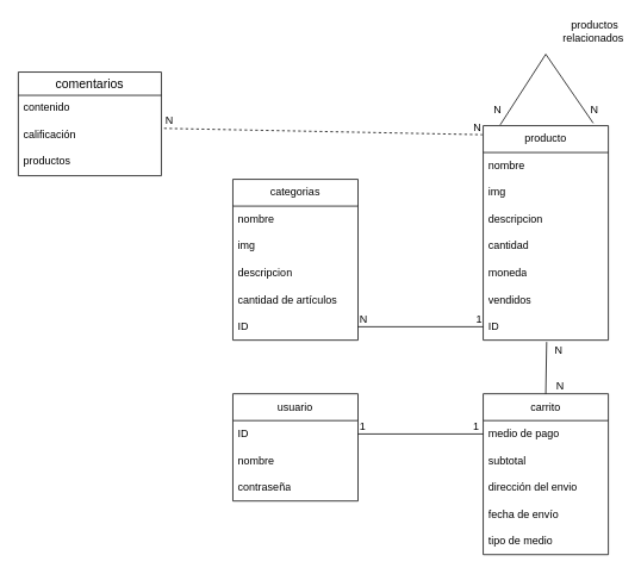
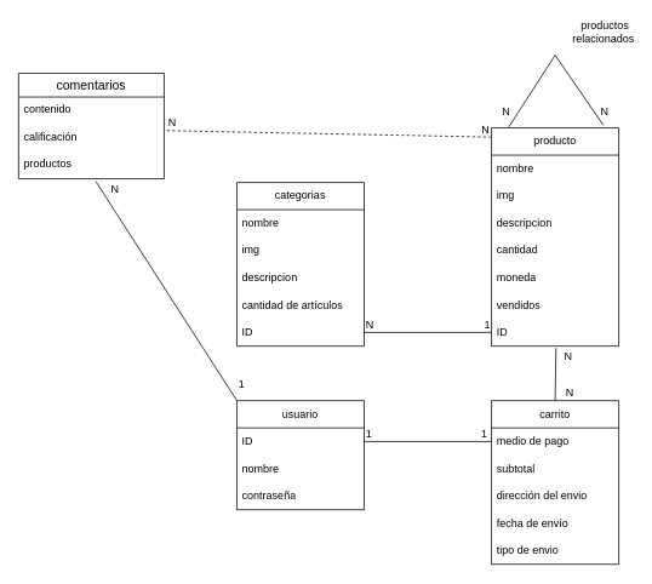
  <mxCell id="0" />
  <mxCell id="1" parent="0" />
  <mxCell id="2" value="categorias" style="swimlane;fontStyle=0;childLayout=stackLayout;horizontal=1;startSize=30;horizontalStack=0;resizeParent=1;resizeParentMax=0;resizeLast=0;collapsible=1;marginBottom=0;whiteSpace=wrap;html=1;" parent="1" vertex="1"><mxGeometry x="260" y="200" width="140" height="180" as="geometry" /></mxCell>
  <mxCell id="3" value="nombre" style="text;strokeColor=none;fillColor=none;align=left;verticalAlign=middle;spacingLeft=4;spacingRight=4;overflow=hidden;points=[[0,0.5],[1,0.5]];portConstraint=eastwest;rotatable=0;whiteSpace=wrap;html=1;" parent="2" vertex="1"><mxGeometry y="30" width="140" height="30" as="geometry" /></mxCell>
  <mxCell id="4" value="img" style="text;strokeColor=none;fillColor=none;align=left;verticalAlign=middle;spacingLeft=4;spacingRight=4;overflow=hidden;points=[[0,0.5],[1,0.5]];portConstraint=eastwest;rotatable=0;whiteSpace=wrap;html=1;" parent="2" vertex="1"><mxGeometry y="60" width="140" height="30" as="geometry" /></mxCell>
  <mxCell id="5" value="descripcion" style="text;strokeColor=none;fillColor=none;align=left;verticalAlign=middle;spacingLeft=4;spacingRight=4;overflow=hidden;points=[[0,0.5],[1,0.5]];portConstraint=eastwest;rotatable=0;whiteSpace=wrap;html=1;" parent="2" vertex="1"><mxGeometry y="90" width="140" height="30" as="geometry" /></mxCell>
  <mxCell id="6" value="cantidad de artículos" style="text;strokeColor=none;fillColor=none;align=left;verticalAlign=middle;spacingLeft=4;spacingRight=4;overflow=hidden;points=[[0,0.5],[1,0.5]];portConstraint=eastwest;rotatable=0;whiteSpace=wrap;html=1;" parent="2" vertex="1"><mxGeometry y="120" width="140" height="30" as="geometry" /></mxCell>
  <mxCell id="7" value="ID" style="text;strokeColor=none;fillColor=none;align=left;verticalAlign=middle;spacingLeft=4;spacingRight=4;overflow=hidden;points=[[0,0.5],[1,0.5]];portConstraint=eastwest;rotatable=0;whiteSpace=wrap;html=1;" parent="2" vertex="1"><mxGeometry y="150" width="140" height="30" as="geometry" /></mxCell>
  <mxCell id="8" value="producto" style="swimlane;fontStyle=0;childLayout=stackLayout;horizontal=1;startSize=30;horizontalStack=0;resizeParent=1;resizeParentMax=0;resizeLast=0;collapsible=1;marginBottom=0;whiteSpace=wrap;html=1;" parent="1" vertex="1"><mxGeometry x="540" y="140" width="140" height="240" as="geometry" /></mxCell>
  <mxCell id="9" value="nombre" style="text;strokeColor=none;fillColor=none;align=left;verticalAlign=middle;spacingLeft=4;spacingRight=4;overflow=hidden;points=[[0,0.5],[1,0.5]];portConstraint=eastwest;rotatable=0;whiteSpace=wrap;html=1;" parent="8" vertex="1"><mxGeometry y="30" width="140" height="30" as="geometry" /></mxCell>
  <mxCell id="10" value="img" style="text;strokeColor=none;fillColor=none;align=left;verticalAlign=middle;spacingLeft=4;spacingRight=4;overflow=hidden;points=[[0,0.5],[1,0.5]];portConstraint=eastwest;rotatable=0;whiteSpace=wrap;html=1;" parent="8" vertex="1"><mxGeometry y="60" width="140" height="30" as="geometry" /></mxCell>
  <mxCell id="11" value="descripcion" style="text;strokeColor=none;fillColor=none;align=left;verticalAlign=middle;spacingLeft=4;spacingRight=4;overflow=hidden;points=[[0,0.5],[1,0.5]];portConstraint=eastwest;rotatable=0;whiteSpace=wrap;html=1;" parent="8" vertex="1"><mxGeometry y="90" width="140" height="30" as="geometry" /></mxCell>
  <mxCell id="12" value="cantidad" style="text;strokeColor=none;fillColor=none;align=left;verticalAlign=middle;spacingLeft=4;spacingRight=4;overflow=hidden;points=[[0,0.5],[1,0.5]];portConstraint=eastwest;rotatable=0;whiteSpace=wrap;html=1;" parent="8" vertex="1"><mxGeometry y="120" width="140" height="30" as="geometry" /></mxCell>
  <mxCell id="13" value="moneda" style="text;strokeColor=none;fillColor=none;align=left;verticalAlign=middle;spacingLeft=4;spacingRight=4;overflow=hidden;points=[[0,0.5],[1,0.5]];portConstraint=eastwest;rotatable=0;whiteSpace=wrap;html=1;" parent="8" vertex="1"><mxGeometry y="150" width="140" height="30" as="geometry" /></mxCell>
  <mxCell id="14" value="vendidos" style="text;strokeColor=none;fillColor=none;align=left;verticalAlign=middle;spacingLeft=4;spacingRight=4;overflow=hidden;points=[[0,0.5],[1,0.5]];portConstraint=eastwest;rotatable=0;whiteSpace=wrap;html=1;" parent="8" vertex="1"><mxGeometry y="180" width="140" height="30" as="geometry" /></mxCell>
  <mxCell id="15" value="ID" style="text;strokeColor=none;fillColor=none;align=left;verticalAlign=middle;spacingLeft=4;spacingRight=4;overflow=hidden;points=[[0,0.5],[1,0.5]];portConstraint=eastwest;rotatable=0;whiteSpace=wrap;html=1;" parent="8" vertex="1"><mxGeometry y="210" width="140" height="30" as="geometry" /></mxCell>
  <mxCell id="16" value="" style="endArrow=none;html=1;rounded=0;" parent="1" source="7" target="15" edge="1"><mxGeometry relative="1" as="geometry"><mxPoint x="380" y="350" as="sourcePoint" /><mxPoint x="540" y="350" as="targetPoint" /></mxGeometry></mxCell>
  <mxCell id="17" value="N" style="resizable=0;html=1;whiteSpace=wrap;align=left;verticalAlign=bottom;" parent="16" connectable="0" vertex="1"><mxGeometry x="-1" relative="1" as="geometry" /></mxCell>
  <mxCell id="18" value="1" style="resizable=0;html=1;whiteSpace=wrap;align=right;verticalAlign=bottom;" parent="16" connectable="0" vertex="1"><mxGeometry x="1" relative="1" as="geometry" /></mxCell>
  <mxCell id="19" value="usuario" style="swimlane;fontStyle=0;childLayout=stackLayout;horizontal=1;startSize=30;horizontalStack=0;resizeParent=1;resizeParentMax=0;resizeLast=0;collapsible=1;marginBottom=0;whiteSpace=wrap;html=1;" vertex="1" parent="1"><mxGeometry x="260" y="440" width="140" height="120" as="geometry" /></mxCell>
  <mxCell id="20" value="ID" style="text;strokeColor=none;fillColor=none;align=left;verticalAlign=middle;spacingLeft=4;spacingRight=4;overflow=hidden;points=[[0,0.5],[1,0.5]];portConstraint=eastwest;rotatable=0;whiteSpace=wrap;html=1;" vertex="1" parent="19"><mxGeometry y="30" width="140" height="30" as="geometry" /></mxCell>
  <mxCell id="21" value="nombre" style="text;strokeColor=none;fillColor=none;align=left;verticalAlign=middle;spacingLeft=4;spacingRight=4;overflow=hidden;points=[[0,0.5],[1,0.5]];portConstraint=eastwest;rotatable=0;whiteSpace=wrap;html=1;" vertex="1" parent="19"><mxGeometry y="60" width="140" height="30" as="geometry" /></mxCell>
  <mxCell id="22" value="contraseña" style="text;strokeColor=none;fillColor=none;align=left;verticalAlign=middle;spacingLeft=4;spacingRight=4;overflow=hidden;points=[[0,0.5],[1,0.5]];portConstraint=eastwest;rotatable=0;whiteSpace=wrap;html=1;" vertex="1" parent="19"><mxGeometry y="90" width="140" height="30" as="geometry" /></mxCell>
  <mxCell id="23" value="carrito" style="swimlane;fontStyle=0;childLayout=stackLayout;horizontal=1;startSize=30;horizontalStack=0;resizeParent=1;resizeParentMax=0;resizeLast=0;collapsible=1;marginBottom=0;whiteSpace=wrap;html=1;" vertex="1" parent="1"><mxGeometry x="540" y="440" width="140" height="180" as="geometry" /></mxCell>
  <mxCell id="24" value="medio de pago" style="text;strokeColor=none;fillColor=none;align=left;verticalAlign=middle;spacingLeft=4;spacingRight=4;overflow=hidden;points=[[0,0.5],[1,0.5]];portConstraint=eastwest;rotatable=0;whiteSpace=wrap;html=1;" vertex="1" parent="23"><mxGeometry y="30" width="140" height="30" as="geometry" /></mxCell>
  <mxCell id="25" value="subtotal" style="text;strokeColor=none;fillColor=none;align=left;verticalAlign=middle;spacingLeft=4;spacingRight=4;overflow=hidden;points=[[0,0.5],[1,0.5]];portConstraint=eastwest;rotatable=0;whiteSpace=wrap;html=1;" vertex="1" parent="23"><mxGeometry y="60" width="140" height="30" as="geometry" /></mxCell>
  <mxCell id="26" value="dirección del envio" style="text;strokeColor=none;fillColor=none;align=left;verticalAlign=middle;spacingLeft=4;spacingRight=4;overflow=hidden;points=[[0,0.5],[1,0.5]];portConstraint=eastwest;rotatable=0;whiteSpace=wrap;html=1;" vertex="1" parent="23"><mxGeometry y="90" width="140" height="30" as="geometry" /></mxCell>
  <mxCell id="27" value="fecha de envío" style="text;strokeColor=none;fillColor=none;align=left;verticalAlign=middle;spacingLeft=4;spacingRight=4;overflow=hidden;points=[[0,0.5],[1,0.5]];portConstraint=eastwest;rotatable=0;whiteSpace=wrap;html=1;" vertex="1" parent="23"><mxGeometry y="120" width="140" height="30" as="geometry" /></mxCell>
- <mxCell id="28" value="tipo de medio" style="text;strokeColor=none;fillColor=none;align=left;verticalAlign=middle;spacingLeft=4;spacingRight=4;overflow=hidden;points=[[0,0.5],[1,0.5]];portConstraint=eastwest;rotatable=0;whiteSpace=wrap;html=1;" vertex="1" parent="23"><mxGeometry y="150" width="140" height="30" as="geometry" /></mxCell>
+ <mxCell id="28" value="tipo de envio" style="text;strokeColor=none;fillColor=none;align=left;verticalAlign=middle;spacingLeft=4;spacingRight=4;overflow=hidden;points=[[0,0.5],[1,0.5]];portConstraint=eastwest;rotatable=0;whiteSpace=wrap;html=1;" vertex="1" parent="23"><mxGeometry y="150" width="140" height="30" as="geometry" /></mxCell>
  <mxCell id="29" value="" style="endArrow=none;html=1;rounded=0;entryX=0;entryY=0.5;entryDx=0;entryDy=0;exitX=1;exitY=0.5;exitDx=0;exitDy=0;" edge="1" parent="1" source="20" target="24"><mxGeometry relative="1" as="geometry"><mxPoint x="400" y="540" as="sourcePoint" /><mxPoint x="560" y="540" as="targetPoint" /></mxGeometry></mxCell>
  <mxCell id="30" value="1" style="resizable=0;html=1;whiteSpace=wrap;align=left;verticalAlign=bottom;" connectable="0" vertex="1" parent="29"><mxGeometry x="-1" relative="1" as="geometry" /></mxCell>
  <mxCell id="31" value="1&amp;nbsp; &amp;nbsp;" style="resizable=0;html=1;whiteSpace=wrap;align=right;verticalAlign=bottom;" connectable="0" vertex="1" parent="29"><mxGeometry x="1" relative="1" as="geometry"><mxPoint y="15" as="offset" /></mxGeometry></mxCell>
  <mxCell id="32" value="" style="endArrow=none;html=1;rounded=0;entryX=0.507;entryY=1.067;entryDx=0;entryDy=0;entryPerimeter=0;exitX=0.5;exitY=0;exitDx=0;exitDy=0;" edge="1" parent="1" source="23" target="15"><mxGeometry relative="1" as="geometry"><mxPoint x="560" y="420" as="sourcePoint" /><mxPoint x="720" y="420" as="targetPoint" /></mxGeometry></mxCell>
  <mxCell id="33" value="N" style="resizable=0;html=1;whiteSpace=wrap;align=left;verticalAlign=bottom;" connectable="0" vertex="1" parent="32"><mxGeometry x="-1" relative="1" as="geometry"><mxPoint x="10" as="offset" /></mxGeometry></mxCell>
  <mxCell id="34" value="N" style="resizable=0;html=1;whiteSpace=wrap;align=right;verticalAlign=bottom;" connectable="0" vertex="1" parent="32"><mxGeometry x="1" relative="1" as="geometry"><mxPoint x="19" y="18" as="offset" /></mxGeometry></mxCell>
  <mxCell id="35" value="comentarios" style="swimlane;fontStyle=0;childLayout=stackLayout;horizontal=1;startSize=26;horizontalStack=0;resizeParent=1;resizeParentMax=0;resizeLast=0;collapsible=1;marginBottom=0;align=center;fontSize=14;" vertex="1" parent="1"><mxGeometry x="20" y="80" width="160" height="116" as="geometry" /></mxCell>
  <mxCell id="36" value="contenido" style="text;strokeColor=none;fillColor=none;spacingLeft=4;spacingRight=4;overflow=hidden;rotatable=0;points=[[0,0.5],[1,0.5]];portConstraint=eastwest;fontSize=12;whiteSpace=wrap;html=1;" vertex="1" parent="35"><mxGeometry y="26" width="160" height="30" as="geometry" /></mxCell>
  <mxCell id="37" value="calificación" style="text;strokeColor=none;fillColor=none;spacingLeft=4;spacingRight=4;overflow=hidden;rotatable=0;points=[[0,0.5],[1,0.5]];portConstraint=eastwest;fontSize=12;whiteSpace=wrap;html=1;" vertex="1" parent="35"><mxGeometry y="56" width="160" height="30" as="geometry" /></mxCell>
  <mxCell id="38" value="productos" style="text;strokeColor=none;fillColor=none;spacingLeft=4;spacingRight=4;overflow=hidden;rotatable=0;points=[[0,0.5],[1,0.5]];portConstraint=eastwest;fontSize=12;whiteSpace=wrap;html=1;" vertex="1" parent="35"><mxGeometry y="86" width="160" height="30" as="geometry" /></mxCell>
  <mxCell id="39" value="" style="endArrow=none;html=1;rounded=0;exitX=1.019;exitY=0.233;exitDx=0;exitDy=0;exitPerimeter=0;entryX=-0.007;entryY=0.042;entryDx=0;entryDy=0;entryPerimeter=0;dashed=1;" edge="1" parent="1" source="37" target="8"><mxGeometry relative="1" as="geometry"><mxPoint x="220" y="140" as="sourcePoint" /><mxPoint x="380" y="140" as="targetPoint" /></mxGeometry></mxCell>
  <mxCell id="40" value="N" style="resizable=0;html=1;whiteSpace=wrap;align=left;verticalAlign=bottom;" connectable="0" vertex="1" parent="39"><mxGeometry x="-1" relative="1" as="geometry" /></mxCell>
  <mxCell id="41" value="N" style="resizable=0;html=1;whiteSpace=wrap;align=right;verticalAlign=bottom;" connectable="0" vertex="1" parent="39"><mxGeometry x="1" relative="1" as="geometry" /></mxCell>
+ <mxCell id="42" value="" style="endArrow=none;html=1;rounded=0;exitX=0.531;exitY=1.1;exitDx=0;exitDy=0;exitPerimeter=0;entryX=0;entryY=0;entryDx=0;entryDy=0;" edge="1" parent="1" source="38" target="19"><mxGeometry relative="1" as="geometry"><mxPoint x="30" y="270" as="sourcePoint" /><mxPoint x="190" y="270" as="targetPoint" /></mxGeometry></mxCell>
+ <mxCell id="43" value="N" style="resizable=0;html=1;whiteSpace=wrap;align=left;verticalAlign=bottom;" connectable="0" vertex="1" parent="42"><mxGeometry x="-1" relative="1" as="geometry"><mxPoint x="15" y="17" as="offset" /></mxGeometry></mxCell>
+ <mxCell id="44" value="1" style="resizable=0;html=1;whiteSpace=wrap;align=right;verticalAlign=bottom;" connectable="0" vertex="1" parent="42"><mxGeometry x="1" relative="1" as="geometry"><mxPoint x="10" y="-10" as="offset" /></mxGeometry></mxCell>
  <mxCell id="45" value="" style="endArrow=none;html=1;rounded=0;entryX=0.879;entryY=-0.012;entryDx=0;entryDy=0;entryPerimeter=0;exitX=0.136;exitY=-0.004;exitDx=0;exitDy=0;exitPerimeter=0;" edge="1" parent="1" source="8" target="8"><mxGeometry relative="1" as="geometry"><mxPoint x="520" y="120" as="sourcePoint" /><mxPoint x="680" y="120" as="targetPoint" /><Array as="points"><mxPoint x="610" y="60" /></Array></mxGeometry></mxCell>
  <mxCell id="46" value="N" style="resizable=0;html=1;whiteSpace=wrap;align=left;verticalAlign=bottom;" connectable="0" vertex="1" parent="45"><mxGeometry x="-1" relative="1" as="geometry"><mxPoint x="-9" y="-9" as="offset" /></mxGeometry></mxCell>
  <mxCell id="47" value="N" style="resizable=0;html=1;whiteSpace=wrap;align=right;verticalAlign=bottom;" connectable="0" vertex="1" parent="45"><mxGeometry x="1" relative="1" as="geometry"><mxPoint x="7" y="-7" as="offset" /></mxGeometry></mxCell>
  <mxCell id="48" value="productos relacionados&amp;nbsp;" style="text;html=1;strokeColor=none;fillColor=none;align=center;verticalAlign=middle;whiteSpace=wrap;rounded=0;" vertex="1" parent="1"><mxGeometry x="635" y="20" width="60" height="30" as="geometry" /></mxCell>
